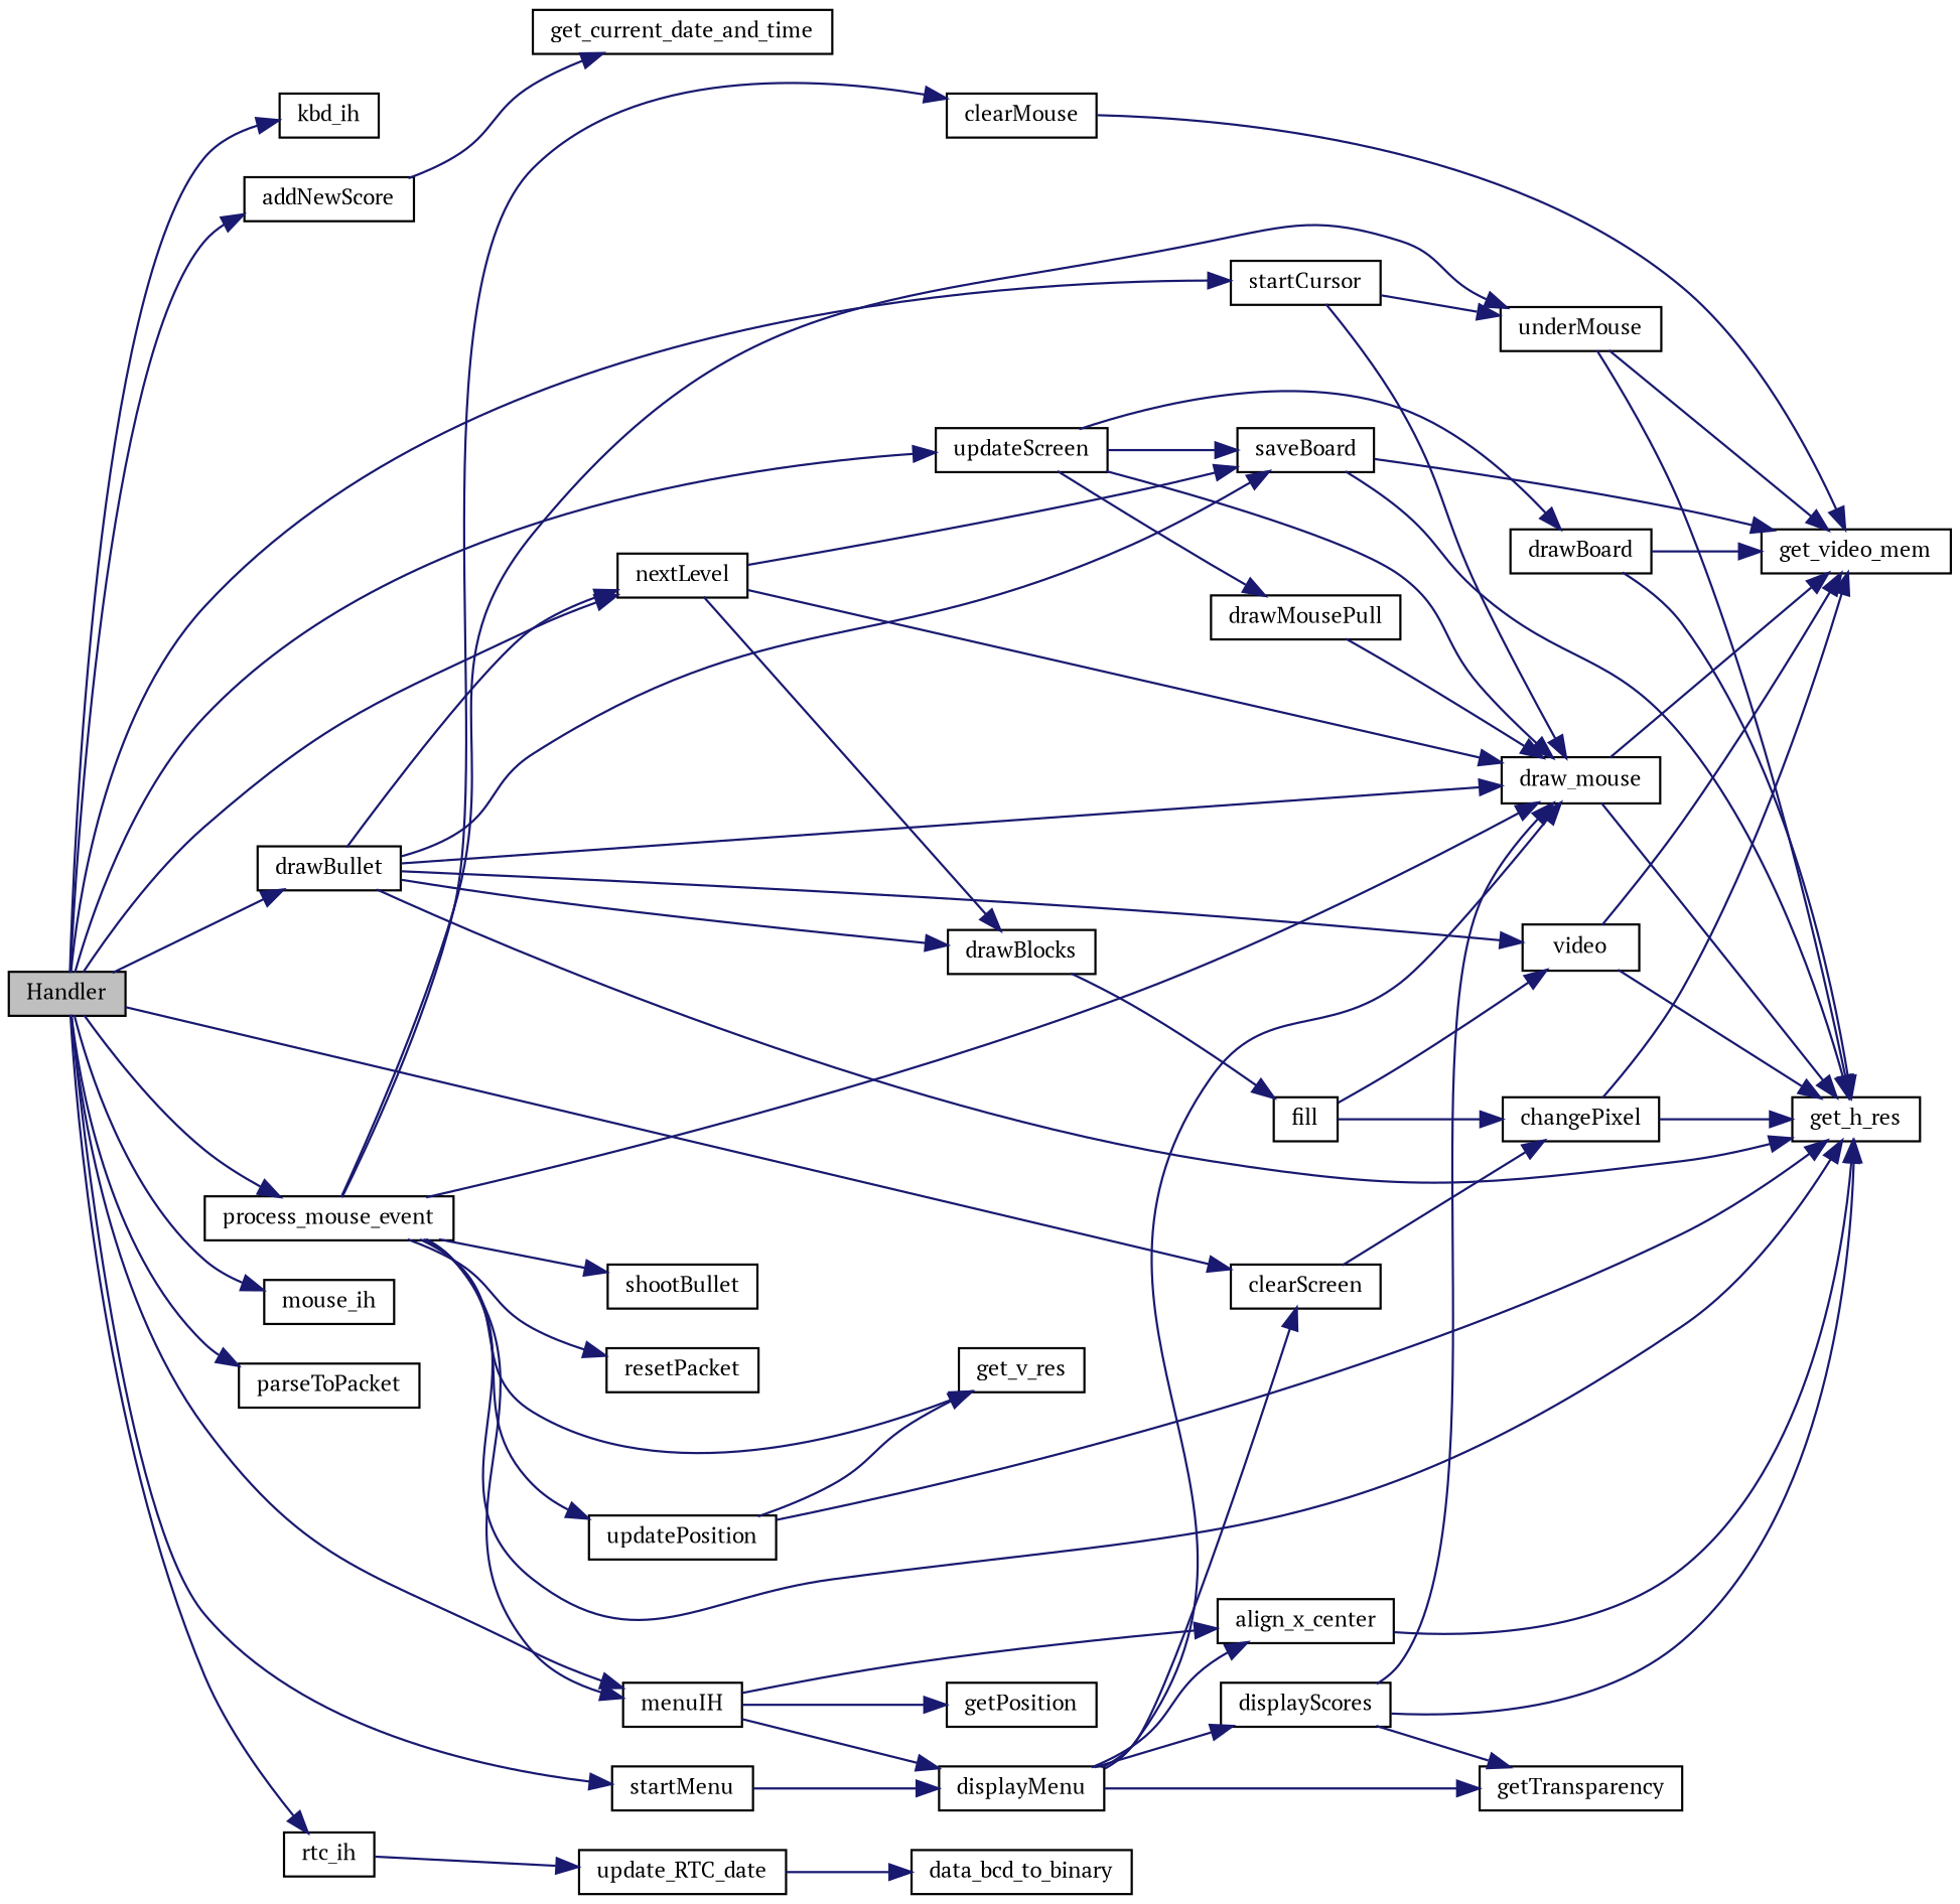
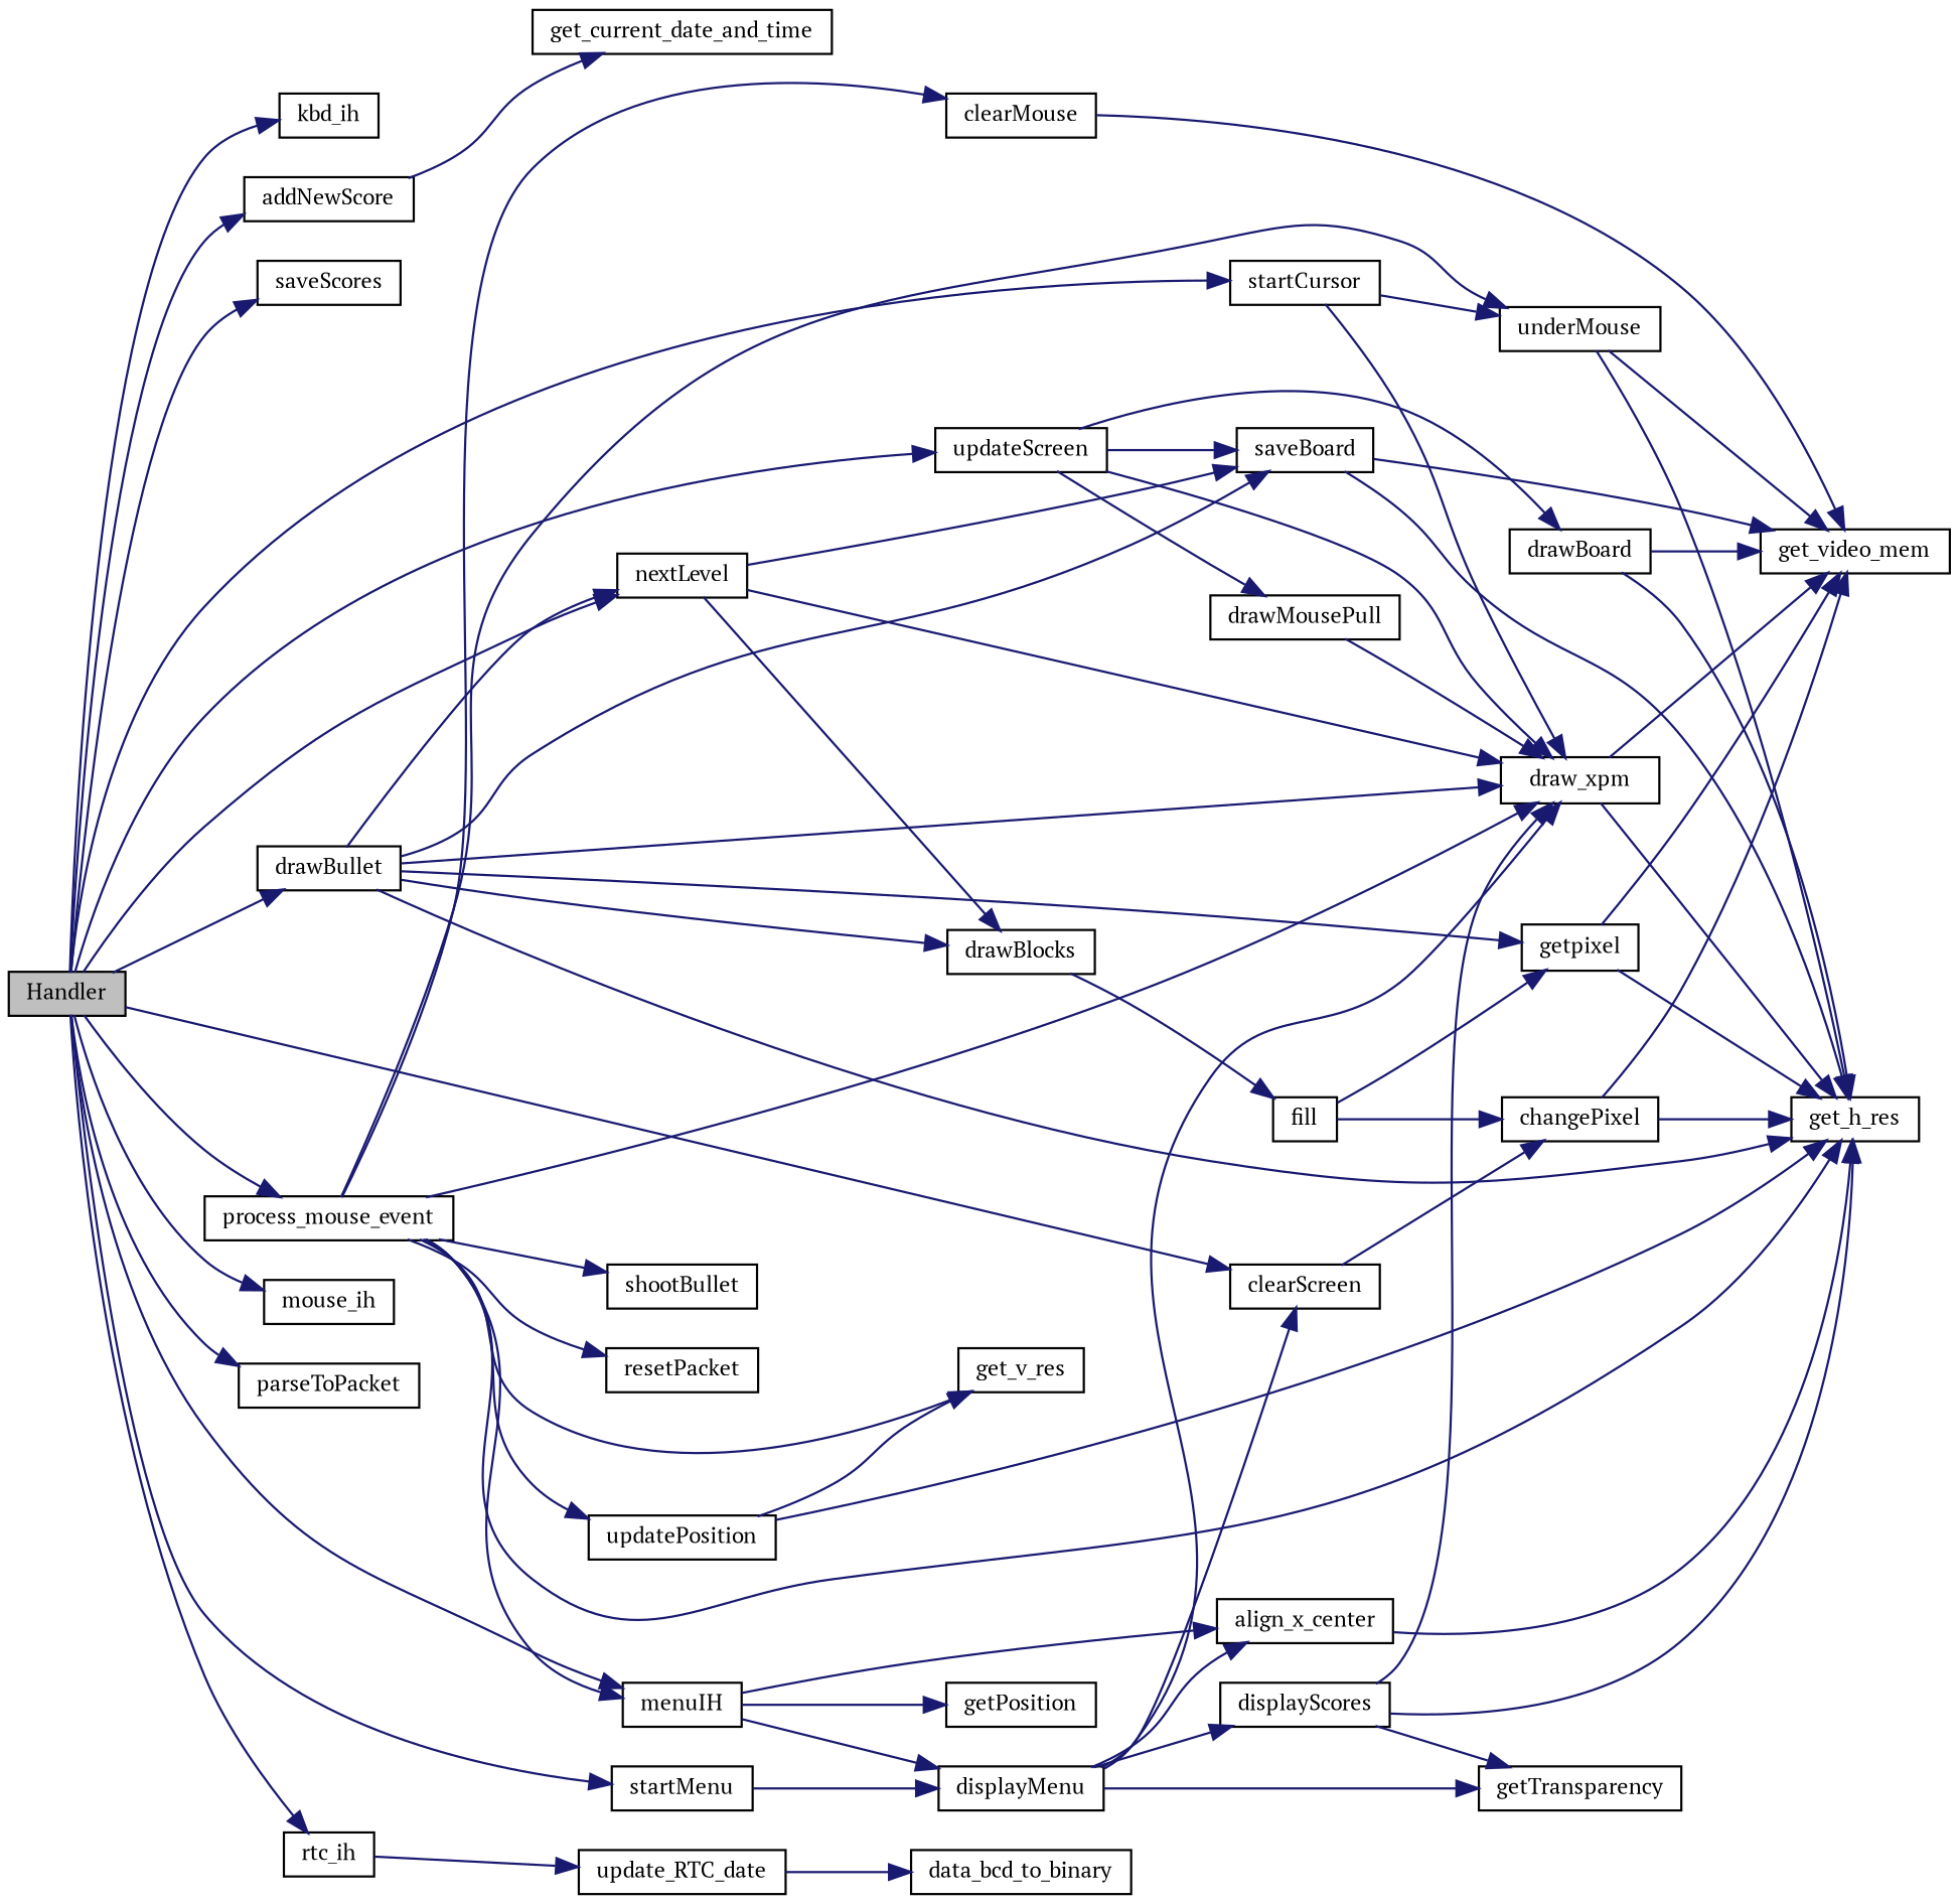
  digraph {
    fontname="PT Serif"
    rankdir=LR
    node [color=black fontname="PT Serif" fontsize=10 shape=record]
    edge [color=midnightblue fontname="PT Serif" fontsize=10 labelfontname=Helvetica labelfontsize=10 style=solid]
    n1 [fillcolor=grey75 fontcolor=black height=0.2 label=Handler style=filled width=0.4]
    n2 [height=0.2 label=kbd_ih width=0.4]
    n3 [height=0.2 label=addNewScore width=0.4]
+   n4 [height=0.2 label=saveScores width=0.4]
    n5 [height=0.2 label=startMenu width=0.4]
    n6 [height=0.2 label=clearScreen width=0.4]
    n7 [height=0.2 label=startCursor width=0.4]
    n8 [height=0.2 label=menuIH width=0.4]
    n9 [height=0.2 label=nextLevel width=0.4]
    n10 [height=0.2 label=updateScreen width=0.4]
    n11 [height=0.2 label=mouse_ih width=0.4]
    n12 [height=0.2 label=parseToPacket width=0.4]
    n13 [height=0.2 label=process_mouse_event width=0.4]
    n14 [height=0.2 label=rtc_ih width=0.4]
    n15 [height=0.2 label=drawBullet width=0.4]
    n16 [height=0.2 label=get_current_date_and_time width=0.4]
    n17 [height=0.2 label=displayMenu width=0.4]
    n18 [height=0.2 label=changePixel width=0.4]
-   n19 [height=0.2 label=draw_mouse width=0.4]
+   n19 [height=0.2 label=draw_xpm width=0.4]
    n20 [height=0.2 label=underMouse width=0.4]
    n21 [height=0.2 label=align_x_center width=0.4]
    n22 [height=0.2 label=getPosition width=0.4]
    n23 [height=0.2 label=drawBlocks width=0.4]
    n24 [height=0.2 label=saveBoard width=0.4]
    n25 [height=0.2 label=drawBoard width=0.4]
    n26 [height=0.2 label=drawMousePull width=0.4]
    n27 [height=0.2 label=get_h_res width=0.4]
    n28 [height=0.2 label=get_v_res width=0.4]
    n29 [height=0.2 label=clearMouse width=0.4]
    n30 [height=0.2 label=updatePosition width=0.4]
    n31 [height=0.2 label=shootBullet width=0.4]
    n32 [height=0.2 label=resetPacket width=0.4]
    n33 [height=0.2 label=update_RTC_date width=0.4]
    n34 [height=0.2 label=getTransparency width=0.4]
    n35 [height=0.2 label=displayScores width=0.4]
    n36 [height=0.2 label=get_video_mem width=0.4]
    n37 [height=0.2 label=fill width=0.4]
-   n38 [height=0.2 label=video width=0.4]
+   n38 [height=0.2 label=getpixel width=0.4]
    n39 [height=0.2 label=data_bcd_to_binary width=0.4]
    n1 -> n2
    n1 -> n3
+   n1 -> n4
    n1 -> n5
    n1 -> n6
    n1 -> n7
    n1 -> n8
    n1 -> n9
    n1 -> n10
    n1 -> n11
    n1 -> n12
    n1 -> n13
    n1 -> n14
    n1 -> n15
    n3 -> n16
    n5 -> n17
    n6 -> n18
    n7 -> n19
    n7 -> n20
    n8 -> n17
    n8 -> n21
    n8 -> n22
    n9 -> n19
    n9 -> n23
    n9 -> n24
    n10 -> n19
    n10 -> n24
    n10 -> n25
    n10 -> n26
    n13 -> n8
    n13 -> n19
    n13 -> n20
    n13 -> n27
    n13 -> n28
    n13 -> n29
    n13 -> n30
    n13 -> n31
    n13 -> n32
    n14 -> n33
    n15 -> n9
    n15 -> n19
    n15 -> n23
    n15 -> n24
    n15 -> n27
    n15 -> n38
    n17 -> n6
    n17 -> n19
    n17 -> n21
    n17 -> n34
    n17 -> n35
    n18 -> n27
    n18 -> n36
    n19 -> n27
    n19 -> n36
    n20 -> n27
    n20 -> n36
    n21 -> n27
    n23 -> n37
    n24 -> n27
    n24 -> n36
    n25 -> n27
    n25 -> n36
    n26 -> n19
    n29 -> n36
    n30 -> n27
    n30 -> n28
    n33 -> n39
    n35 -> n19
    n35 -> n27
    n35 -> n34
    n37 -> n18
    n37 -> n38
    n38 -> n27
    n38 -> n36
  }
